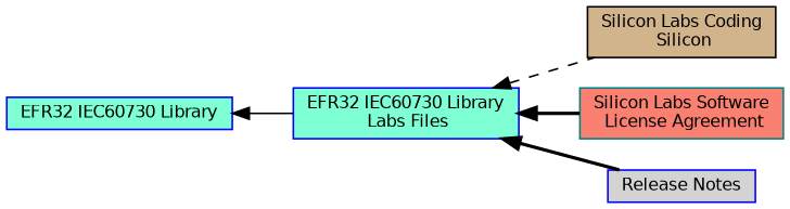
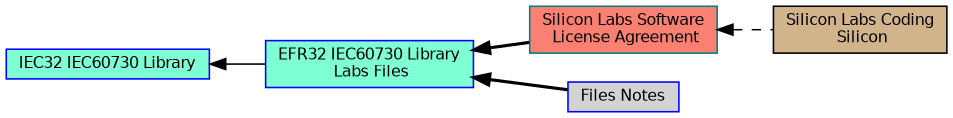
  digraph {
    rankdir=LR
    node [color=blue fillcolor=aquamarine fontname=Helvetica fontsize=10 shape=box style=filled]
    edge [dir=back fontname=Helvetica fontsize=10 labelfontname=Helvetica labelfontsize=10 shape=plaintext style=bold]
    n1 [color=black fillcolor=tan height=0.2 label="Silicon Labs Coding\l Silicon" width=0.4]
    n2 [fontcolor=black height=0.2 label="EFR32 IEC60730 Library\l Labs Files" width=0.4]
    n3 [color=teal fillcolor=salmon height=0.2 label="Silicon Labs Software\l License Agreement" width=0.4]
-   n4 [fillcolor=lightgrey height=0.2 label="Release Notes" width=0.4]
-   n5 [height=0.2 label="EFR32 IEC60730 Library" width=0.4]
-   n2 -> n1 [style=dashed]
+   n4 [fillcolor=lightgrey height=0.2 label="Files Notes" width=0.4]
+   n5 [height=0.2 label="IEC32 IEC60730 Library" width=0.4]
+   n3 -> n1 [style=dashed]
    n2 -> n3
    n2 -> n4
    n5 -> n2 [style=solid]
  }
